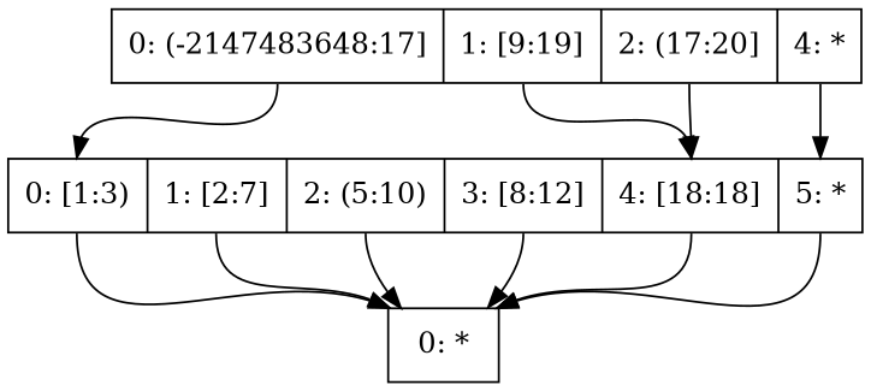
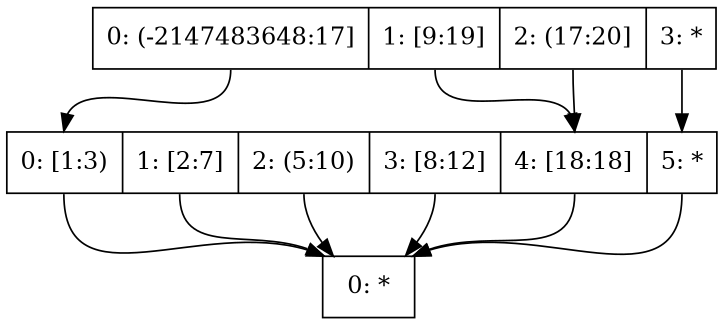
  digraph {
    node [shape=record]
    edge [headport=n0 tailport=n0]
-   n1 [label="<n0> 0: (-2147483648:17]|<n1> 1: [9:19]|<n2> 2: (17:20]|<n3> 4: *"]
+   n1 [label="<n0> 0: (-2147483648:17]|<n1> 1: [9:19]|<n2> 2: (17:20]|<n3> 3: *"]
    n2 [label="<n0> 0: [1:3)|<n1> 1: [2:7]|<n2> 2: (5:10)|<n3> 3: [8:12]|<n4> 4: [18:18]|<n5> 5: *"]
    n3 [label="<n0> 0: *"]
    n1 -> n2
    n1 -> n2 [headport=n4 tailport=n1]
    n1 -> n2 [headport=n4 tailport=n2]
    n1 -> n2 [headport=n5 tailport=n3]
    n2 -> n3
    n2 -> n3 [tailport=n1]
    n2 -> n3 [tailport=n2]
    n2 -> n3 [tailport=n3]
    n2 -> n3 [tailport=n4]
    n2 -> n3 [tailport=n5]
  }
